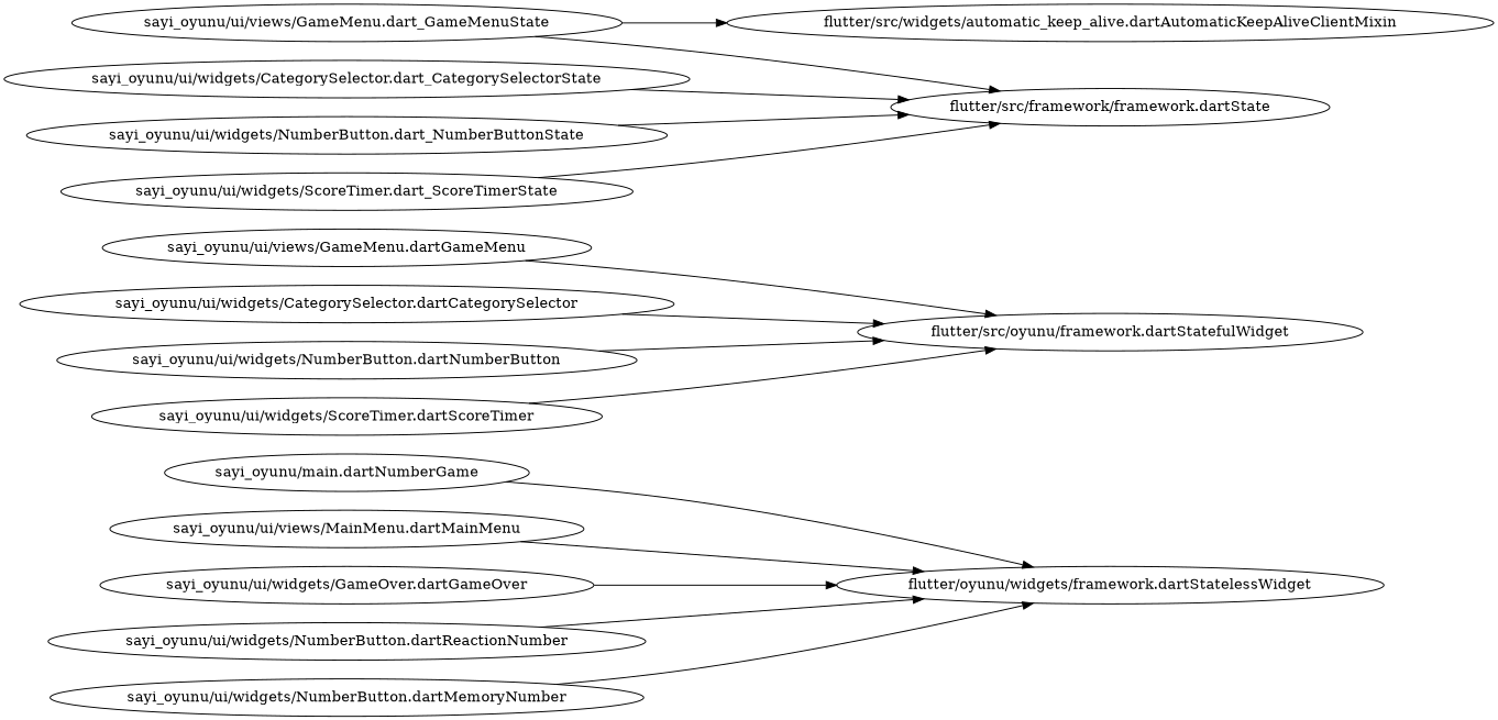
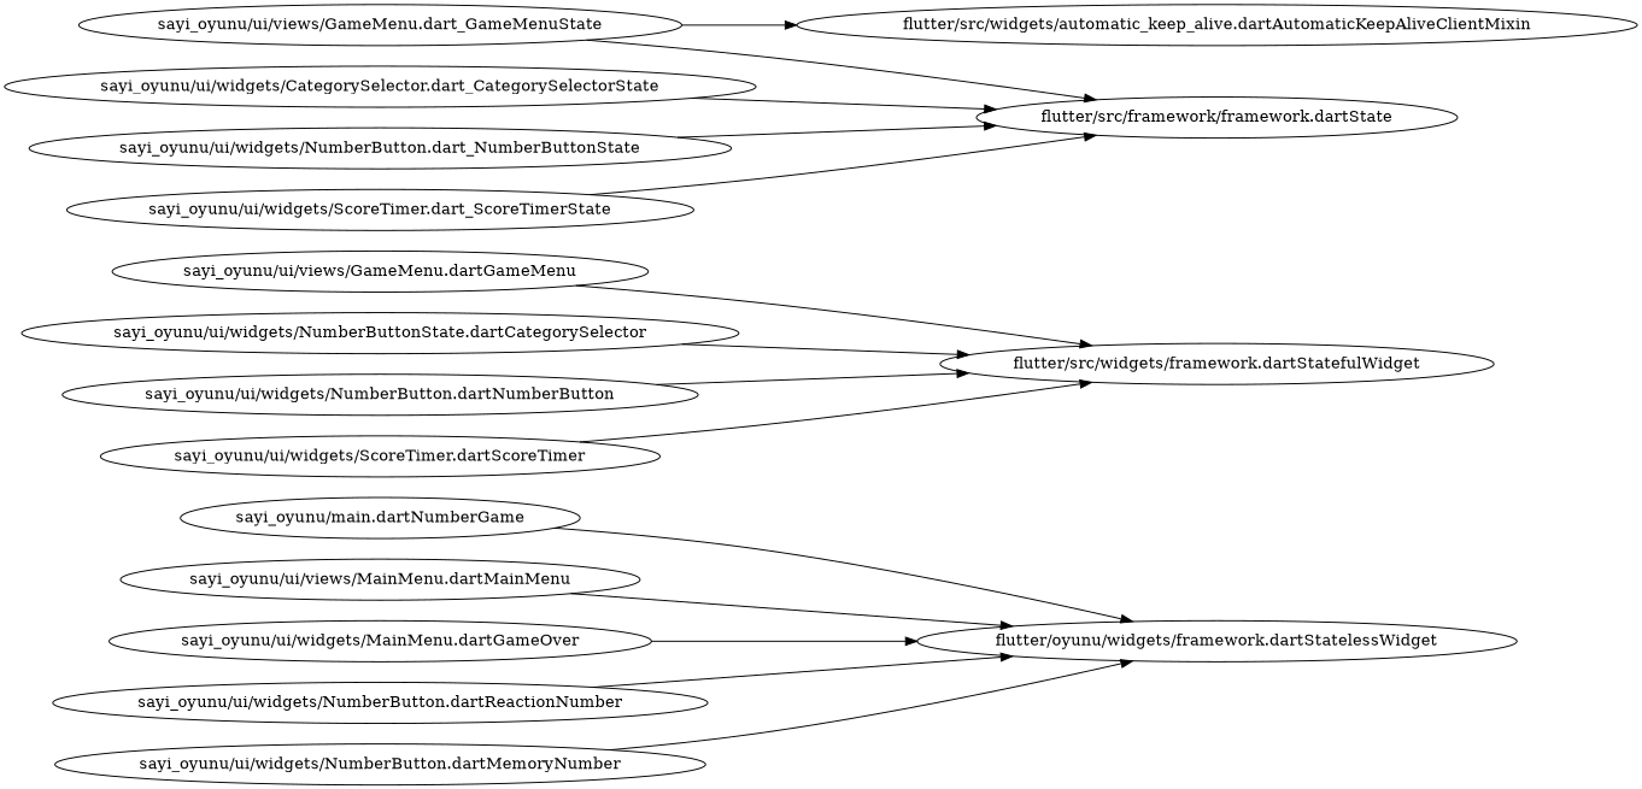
  strict digraph {
    rankdir=LR
    n1 [label="flutter/oyunu/widgets/framework.dartStatelessWidget"]
    "sayi_oyunu/main.dartNumberGame"
    "sayi_oyunu/ui/views/GameMenu.dartGameMenu"
-   "flutter/src/widgets/framework.dartStatefulWidget" [label="flutter/src/oyunu/framework.dartStatefulWidget"]
+   "flutter/src/widgets/framework.dartStatefulWidget"
    n5 [label="flutter/src/framework/framework.dartState"]
    "sayi_oyunu/ui/views/GameMenu.dart_GameMenuState"
    "flutter/src/widgets/automatic_keep_alive.dartAutomaticKeepAliveClientMixin"
    "sayi_oyunu/ui/views/MainMenu.dartMainMenu"
-   "sayi_oyunu/ui/widgets/CategorySelector.dartCategorySelector"
+   "sayi_oyunu/ui/widgets/CategorySelector.dartCategorySelector" [label="sayi_oyunu/ui/widgets/NumberButtonState.dartCategorySelector"]
    "sayi_oyunu/ui/widgets/CategorySelector.dart_CategorySelectorState"
-   "sayi_oyunu/ui/widgets/GameOver.dartGameOver"
+   "sayi_oyunu/ui/widgets/GameOver.dartGameOver" [label="sayi_oyunu/ui/widgets/MainMenu.dartGameOver"]
    "sayi_oyunu/ui/widgets/NumberButton.dartNumberButton"
    "sayi_oyunu/ui/widgets/NumberButton.dart_NumberButtonState"
    "sayi_oyunu/ui/widgets/NumberButton.dartReactionNumber"
    "sayi_oyunu/ui/widgets/NumberButton.dartMemoryNumber"
    "sayi_oyunu/ui/widgets/ScoreTimer.dartScoreTimer"
    "sayi_oyunu/ui/widgets/ScoreTimer.dart_ScoreTimerState"
    "sayi_oyunu/main.dartNumberGame" -> n1
    "sayi_oyunu/ui/views/GameMenu.dartGameMenu" -> "flutter/src/widgets/framework.dartStatefulWidget"
    "sayi_oyunu/ui/views/GameMenu.dart_GameMenuState" -> n5
    "sayi_oyunu/ui/views/GameMenu.dart_GameMenuState" -> "flutter/src/widgets/automatic_keep_alive.dartAutomaticKeepAliveClientMixin"
    "sayi_oyunu/ui/views/MainMenu.dartMainMenu" -> n1
    "sayi_oyunu/ui/widgets/CategorySelector.dartCategorySelector" -> "flutter/src/widgets/framework.dartStatefulWidget"
    "sayi_oyunu/ui/widgets/CategorySelector.dart_CategorySelectorState" -> n5
    "sayi_oyunu/ui/widgets/GameOver.dartGameOver" -> n1
    "sayi_oyunu/ui/widgets/NumberButton.dartNumberButton" -> "flutter/src/widgets/framework.dartStatefulWidget"
    "sayi_oyunu/ui/widgets/NumberButton.dart_NumberButtonState" -> n5
    "sayi_oyunu/ui/widgets/NumberButton.dartReactionNumber" -> n1
    "sayi_oyunu/ui/widgets/NumberButton.dartMemoryNumber" -> n1
    "sayi_oyunu/ui/widgets/ScoreTimer.dartScoreTimer" -> "flutter/src/widgets/framework.dartStatefulWidget"
    "sayi_oyunu/ui/widgets/ScoreTimer.dart_ScoreTimerState" -> n5
  }
